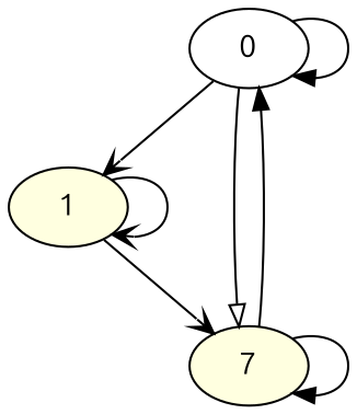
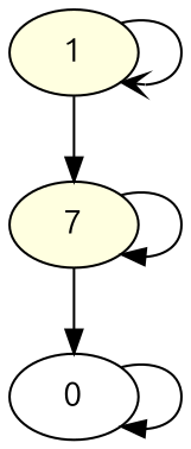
  digraph {
    fontname=Ubuntu
    node [fillcolor=lightyellow fontname=Ubuntu shape=ellipse style=filled]
    edge [arrowhead=normal fontname=Ubuntu]
    n1 [fillcolor=white label=0]
    n2 [label=1]
    n3 [label=7]
    n1 -> n1
-   n1 -> n2 [arrowhead=vee]
-   n1 -> n3 [arrowhead=onormal]
    n2 -> n2 [arrowhead=vee]
-   n2 -> n3 [arrowhead=vee]
+   n2 -> n3
    n3 -> n1
    n3 -> n3
  }
